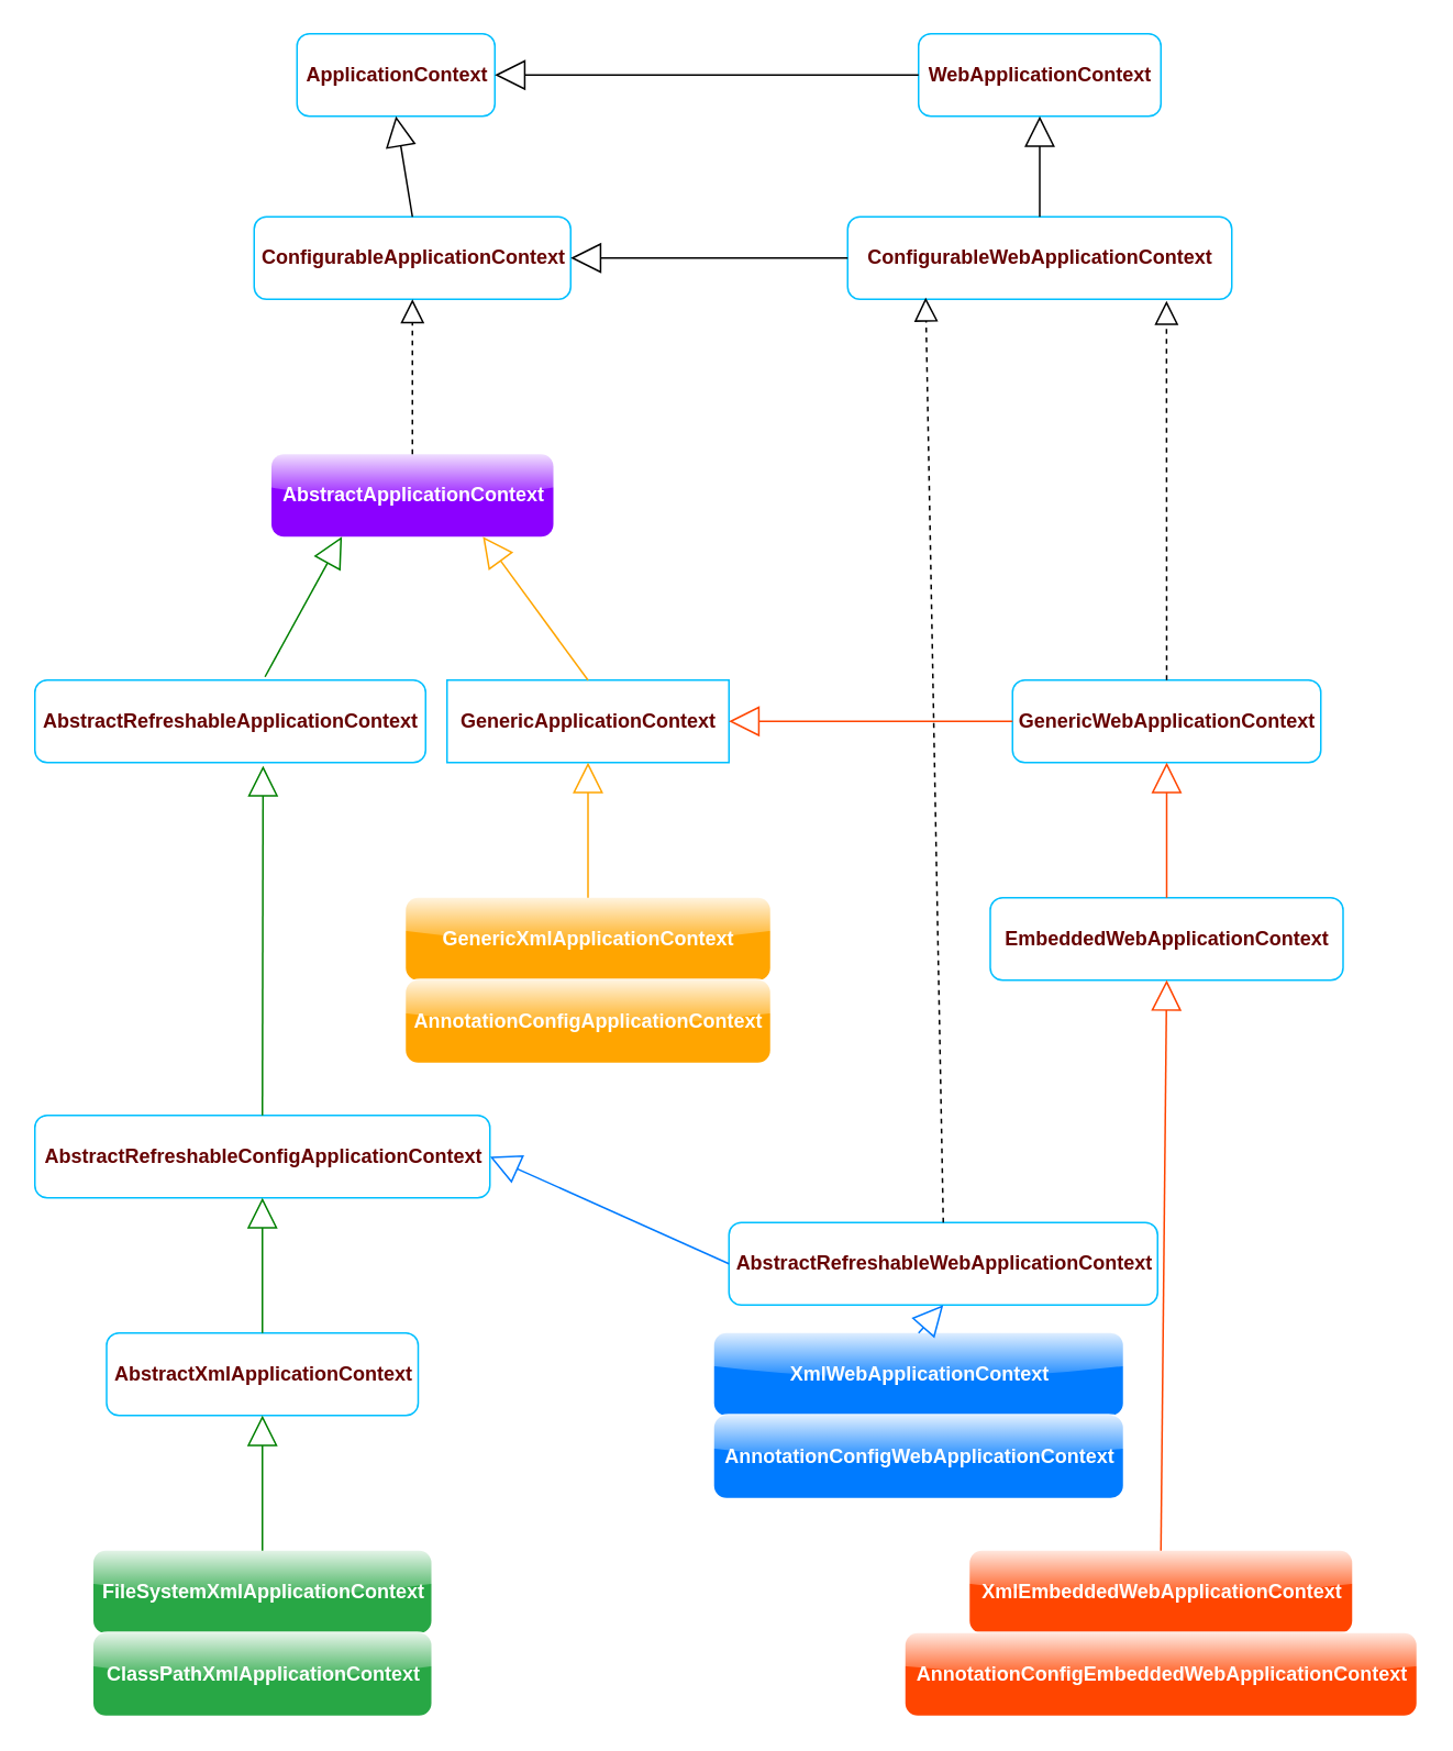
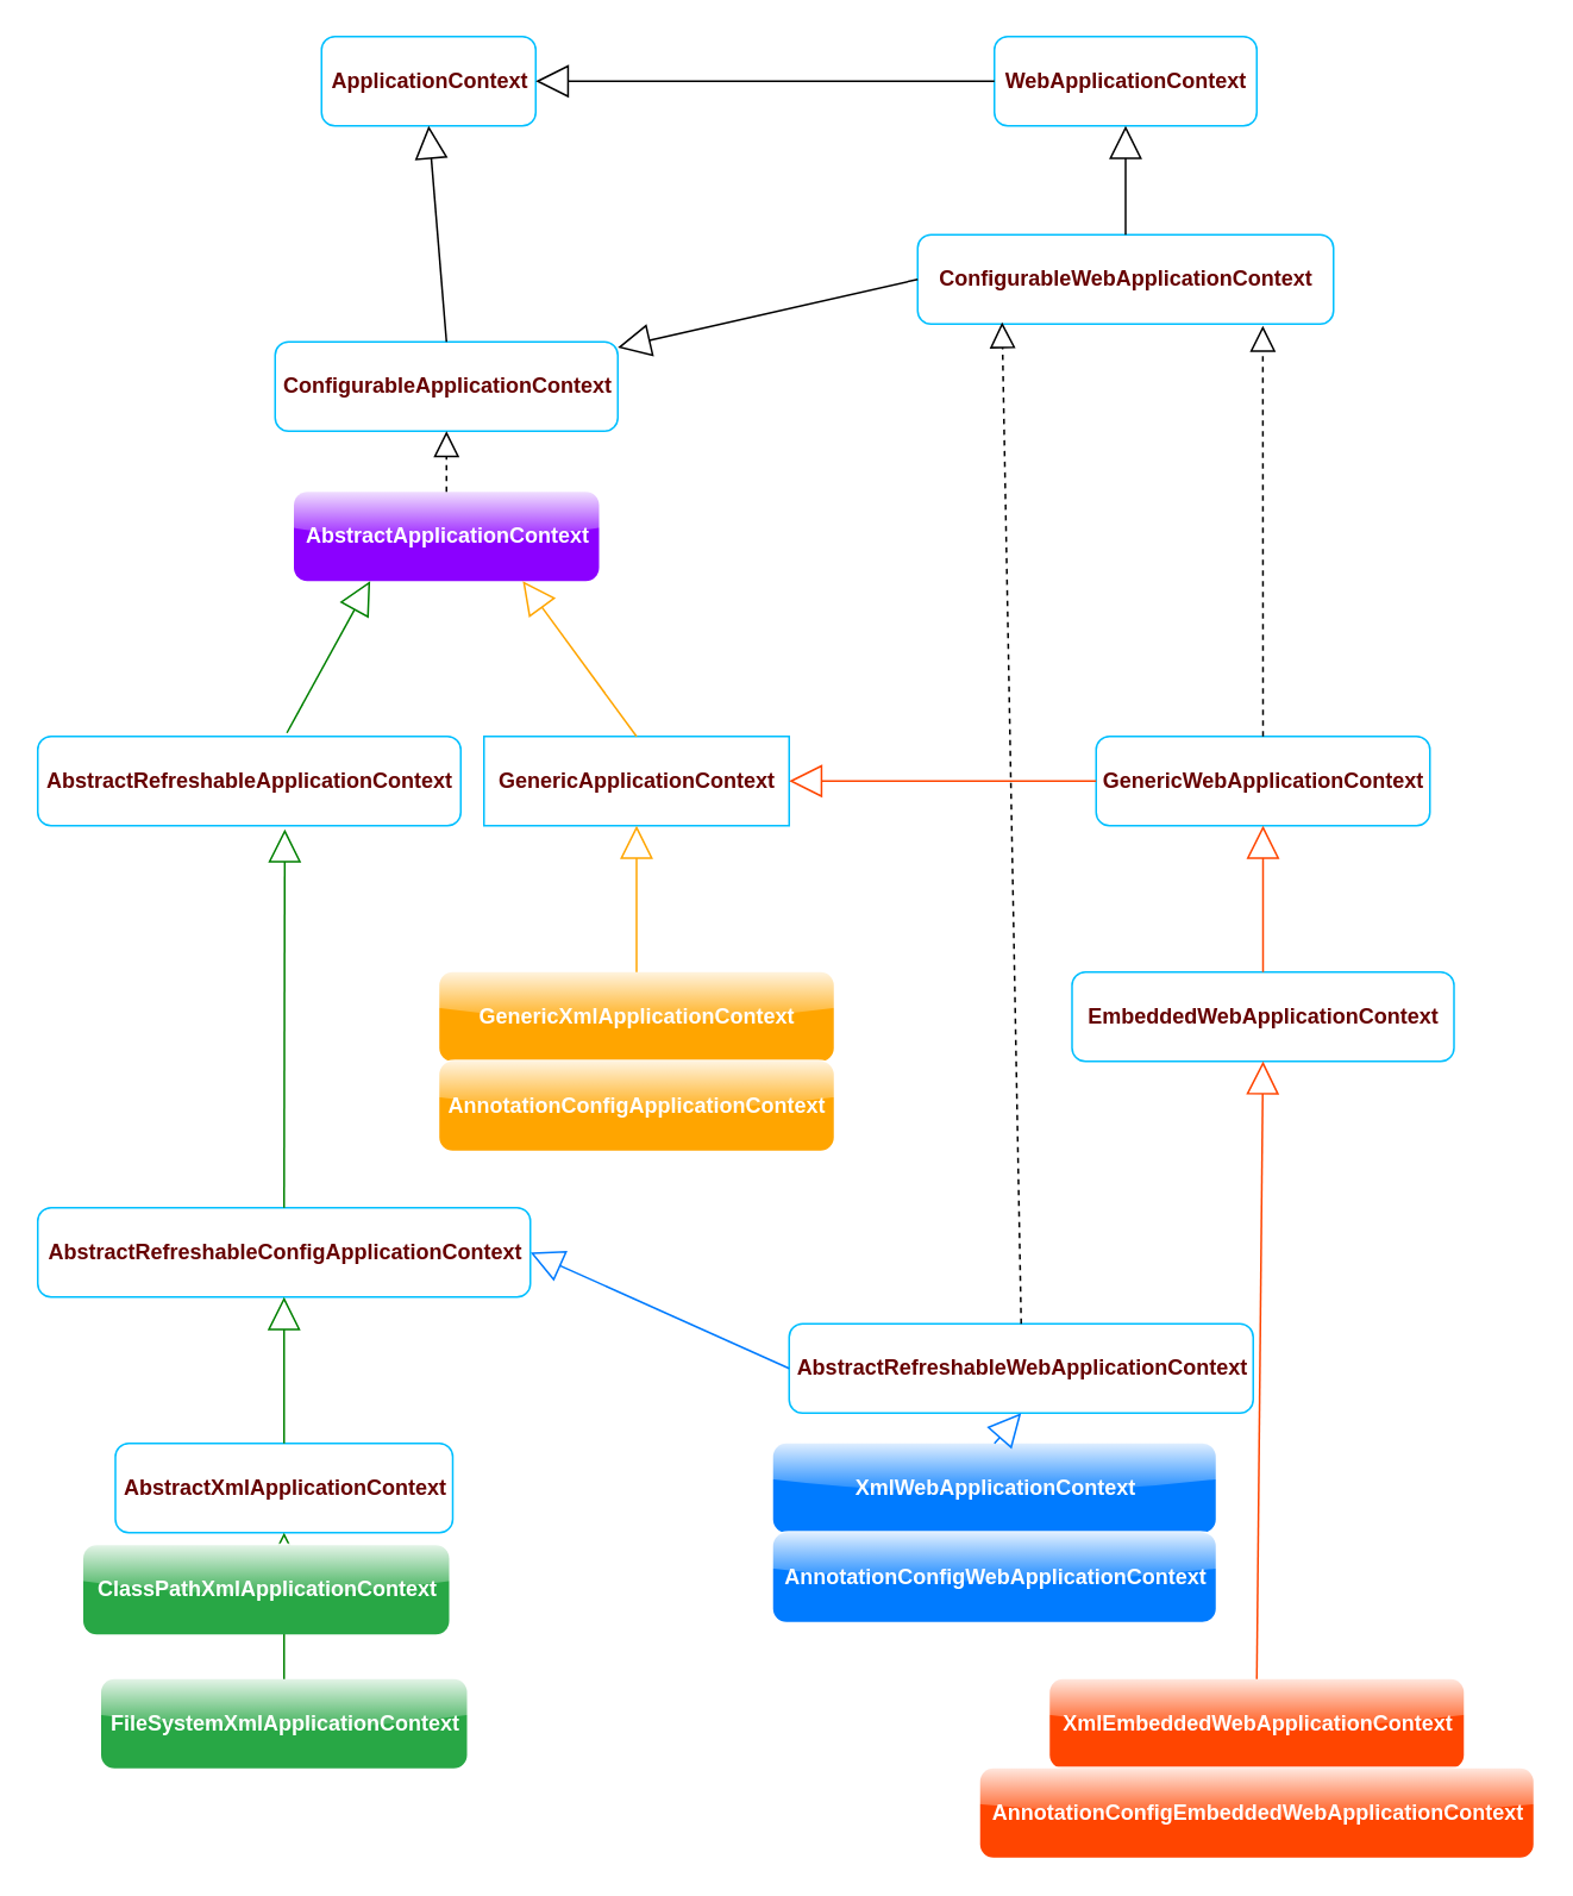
  <mxCell id="0" />
  <mxCell id="1" parent="0" />
  <mxCell id="2" value="&lt;b&gt;&lt;font color=&quot;#660000&quot;&gt;ApplicationContext&lt;/font&gt;&lt;/b&gt;" style="html=1;fillColor=none;strokeColor=#00BFFF;glass=1;rounded=1;comic=0;" parent="1" vertex="1"><mxGeometry x="179.5" y="20" width="120" height="50" as="geometry" /></mxCell>
- <mxCell id="3" value="&lt;b&gt;&lt;font color=&quot;#660000&quot;&gt;ConfigurableApplicationContext&lt;/font&gt;&lt;/b&gt;" style="html=1;fillColor=none;strokeColor=#00BFFF;glass=1;rounded=1;comic=0;" parent="1" vertex="1"><mxGeometry x="153.5" y="131" width="192" height="50" as="geometry" /></mxCell>
+ <mxCell id="3" value="&lt;b&gt;&lt;font color=&quot;#660000&quot;&gt;ConfigurableApplicationContext&lt;/font&gt;&lt;/b&gt;" style="html=1;fillColor=none;strokeColor=#00BFFF;glass=1;rounded=1;comic=0;" parent="1" vertex="1"><mxGeometry x="153.5" y="191" width="192" height="50" as="geometry" /></mxCell>
  <mxCell id="4" value="" style="endArrow=block;endSize=16;endFill=0;html=1;entryX=0.5;entryY=1;entryDx=0;entryDy=0;exitX=0.5;exitY=0;exitDx=0;exitDy=0;" parent="1" source="3" target="2" edge="1"><mxGeometry width="160" relative="1" as="geometry"><mxPoint x="320" y="194" as="sourcePoint" /><mxPoint x="480" y="194" as="targetPoint" /></mxGeometry></mxCell>
  <mxCell id="5" value="&lt;b&gt;&lt;font color=&quot;#660000&quot;&gt;WebApplicationContext&lt;/font&gt;&lt;/b&gt;" style="html=1;fillColor=none;strokeColor=#00BFFF;glass=1;rounded=1;comic=0;" parent="1" vertex="1"><mxGeometry x="556.5" y="20" width="147" height="50" as="geometry" /></mxCell>
  <mxCell id="6" value="" style="endArrow=block;endSize=16;endFill=0;html=1;" parent="1" source="5" target="2" edge="1"><mxGeometry width="160" relative="1" as="geometry"><mxPoint x="360.806" y="148" as="sourcePoint" /><mxPoint x="431" y="80" as="targetPoint" /></mxGeometry></mxCell>
  <mxCell id="7" value="&lt;b&gt;&lt;font color=&quot;#ffffff&quot;&gt;AbstractApplicationContext&lt;/font&gt;&lt;/b&gt;" style="html=1;fillColor=#8B00FF;strokeColor=none;glass=1;rounded=1;comic=0;" parent="1" vertex="1"><mxGeometry x="164" y="275" width="171" height="50" as="geometry" /></mxCell>
  <mxCell id="8" value="&lt;b&gt;&lt;font color=&quot;#660000&quot;&gt;ConfigurableWebApplicationContext&lt;/font&gt;&lt;/b&gt;" style="html=1;fillColor=none;strokeColor=#00BFFF;glass=1;rounded=1;comic=0;" parent="1" vertex="1"><mxGeometry x="513.5" y="131" width="233" height="50" as="geometry" /></mxCell>
  <mxCell id="9" value="" style="endArrow=block;endSize=16;endFill=0;html=1;entryX=0.5;entryY=1;entryDx=0;entryDy=0;" parent="1" source="8" target="5" edge="1"><mxGeometry width="160" relative="1" as="geometry"><mxPoint x="552.436" y="289" as="sourcePoint" /><mxPoint x="621.5" y="219" as="targetPoint" /></mxGeometry></mxCell>
  <mxCell id="10" value="" style="endArrow=block;endSize=16;endFill=0;html=1;exitX=0;exitY=0.5;exitDx=0;exitDy=0;" parent="1" source="8" target="3" edge="1"><mxGeometry width="160" relative="1" as="geometry"><mxPoint x="373.436" y="289" as="sourcePoint" /><mxPoint x="396.25" y="188" as="targetPoint" /></mxGeometry></mxCell>
  <mxCell id="11" value="" style="endArrow=block;dashed=1;endFill=0;endSize=12;html=1;entryX=0.5;entryY=1;entryDx=0;entryDy=0;" parent="1" source="7" target="3" edge="1"><mxGeometry width="160" relative="1" as="geometry"><mxPoint x="164" y="346" as="sourcePoint" /><mxPoint x="324" y="346" as="targetPoint" /></mxGeometry></mxCell>
  <mxCell id="12" value="&lt;b&gt;&lt;font color=&quot;#660000&quot;&gt;AbstractRefreshableApplicationContext&lt;/font&gt;&lt;/b&gt;" style="html=1;fillColor=none;strokeColor=#00BFFF;glass=1;rounded=1;comic=0;" parent="1" vertex="1"><mxGeometry x="20.5" y="412" width="237" height="50" as="geometry" /></mxCell>
  <mxCell id="13" value="" style="endArrow=block;endSize=16;endFill=0;html=1;exitX=0.589;exitY=-0.04;exitDx=0;exitDy=0;entryX=0.25;entryY=1;entryDx=0;entryDy=0;exitPerimeter=0;strokeColor=#008000;" parent="1" source="12" target="7" edge="1"><mxGeometry width="160" relative="1" as="geometry"><mxPoint x="249" y="412" as="sourcePoint" /><mxPoint x="174" y="334" as="targetPoint" /></mxGeometry></mxCell>
  <mxCell id="14" value="&lt;b&gt;&lt;font color=&quot;#660000&quot;&gt;GenericApplicationContext&lt;/font&gt;&lt;/b&gt;" style="html=1;fillColor=none;strokeColor=#00BFFF;glass=1;comic=0;rounded=0;" parent="1" vertex="1"><mxGeometry x="270.5" y="412" width="171" height="50" as="geometry" /></mxCell>
  <mxCell id="15" value="" style="endArrow=block;endSize=16;endFill=0;html=1;entryX=0.75;entryY=1;entryDx=0;entryDy=0;exitX=0.5;exitY=0;exitDx=0;exitDy=0;strokeColor=#FFA500;" parent="1" source="14" target="7" edge="1"><mxGeometry width="160" relative="1" as="geometry"><mxPoint x="434.75" y="417" as="sourcePoint" /><mxPoint x="324" y="330" as="targetPoint" /></mxGeometry></mxCell>
  <mxCell id="16" value="&lt;b&gt;&lt;font color=&quot;#660000&quot;&gt;AbstractRefreshableWebApplicationContext&lt;/font&gt;&lt;/b&gt;" style="html=1;fillColor=none;strokeColor=#00BFFF;glass=1;rounded=1;comic=0;" parent="1" vertex="1"><mxGeometry x="441.5" y="741" width="260" height="50" as="geometry" /></mxCell>
  <mxCell id="17" value="" style="endArrow=block;dashed=1;endFill=0;endSize=12;html=1;entryX=0.203;entryY=0.98;entryDx=0;entryDy=0;exitX=0.5;exitY=0;exitDx=0;exitDy=0;entryPerimeter=0;" parent="1" source="16" target="8" edge="1"><mxGeometry width="160" relative="1" as="geometry"><mxPoint x="527.638" y="412" as="sourcePoint" /><mxPoint x="549" y="325" as="targetPoint" /></mxGeometry></mxCell>
  <mxCell id="18" value="" style="endArrow=block;endSize=16;endFill=0;html=1;entryX=1;entryY=0.5;entryDx=0;entryDy=0;exitX=0;exitY=0.5;exitDx=0;exitDy=0;strokeColor=#007BFF;" parent="1" source="16" target="24" edge="1"><mxGeometry width="160" relative="1" as="geometry"><mxPoint x="421" y="550" as="sourcePoint" /><mxPoint x="371.923" y="462" as="targetPoint" /></mxGeometry></mxCell>
  <mxCell id="19" value="&lt;b&gt;&lt;font color=&quot;#660000&quot;&gt;GenericWebApplicationContext&lt;/font&gt;&lt;/b&gt;" style="html=1;fillColor=none;strokeColor=#00BFFF;glass=1;rounded=1;comic=0;" parent="1" vertex="1"><mxGeometry x="613.5" y="412" width="187" height="50" as="geometry" /></mxCell>
  <mxCell id="20" value="" style="endArrow=block;dashed=1;endFill=0;endSize=12;html=1;exitX=0.5;exitY=0;exitDx=0;exitDy=0;entryX=0.83;entryY=1.02;entryDx=0;entryDy=0;entryPerimeter=0;" parent="1" source="19" target="8" edge="1"><mxGeometry width="160" relative="1" as="geometry"><mxPoint x="576" y="549" as="sourcePoint" /><mxPoint x="718" y="188" as="targetPoint" /></mxGeometry></mxCell>
  <mxCell id="21" value="" style="endArrow=block;endSize=16;endFill=0;html=1;entryX=1;entryY=0.5;entryDx=0;entryDy=0;exitX=0;exitY=0.5;exitDx=0;exitDy=0;strokeColor=#FF4500;" parent="1" source="19" target="14" edge="1"><mxGeometry width="160" relative="1" as="geometry"><mxPoint x="359.5" y="566" as="sourcePoint" /><mxPoint x="139.25" y="479" as="targetPoint" /></mxGeometry></mxCell>
  <mxCell id="22" value="&lt;b&gt;&lt;font color=&quot;#ffffff&quot;&gt;GenericXmlApplicationContext&lt;/font&gt;&lt;/b&gt;" style="html=1;fillColor=#FFA500;strokeColor=none;glass=1;rounded=1;comic=0;gradientColor=none;" parent="1" vertex="1"><mxGeometry x="245.5" y="544" width="221" height="50" as="geometry" /></mxCell>
  <mxCell id="23" value="" style="endArrow=block;endSize=16;endFill=0;html=1;entryX=0.5;entryY=1;entryDx=0;entryDy=0;exitX=0.5;exitY=0;exitDx=0;exitDy=0;strokeColor=#FFA500;" parent="1" source="22" target="14" edge="1"><mxGeometry width="160" relative="1" as="geometry"><mxPoint x="295.25" y="549" as="sourcePoint" /><mxPoint x="44.174" y="463" as="targetPoint" /></mxGeometry></mxCell>
  <mxCell id="24" value="&lt;b&gt;&lt;font color=&quot;#660000&quot;&gt;AbstractRefreshableConfigApplicationContext&lt;/font&gt;&lt;/b&gt;" style="html=1;fillColor=none;strokeColor=#00BFFF;glass=1;rounded=1;comic=0;" parent="1" vertex="1"><mxGeometry x="20.5" y="676" width="276" height="50" as="geometry" /></mxCell>
  <mxCell id="25" value="" style="endArrow=block;endSize=16;endFill=0;html=1;entryX=0.584;entryY=1.04;entryDx=0;entryDy=0;exitX=0.5;exitY=0;exitDx=0;exitDy=0;entryPerimeter=0;strokeColor=#008000;" parent="1" source="24" target="12" edge="1"><mxGeometry width="160" relative="1" as="geometry"><mxPoint x="402.25" y="687" as="sourcePoint" /><mxPoint x="151.174" y="601" as="targetPoint" /></mxGeometry></mxCell>
  <mxCell id="26" value="&lt;b&gt;&lt;font color=&quot;#660000&quot;&gt;AbstractXmlApplicationContext&lt;/font&gt;&lt;/b&gt;" style="html=1;fillColor=none;strokeColor=#00BFFF;glass=1;rounded=1;comic=0;" parent="1" vertex="1"><mxGeometry x="64" y="808" width="189" height="50" as="geometry" /></mxCell>
  <mxCell id="27" value="" style="endArrow=block;endSize=16;endFill=0;html=1;exitX=0.5;exitY=0;exitDx=0;exitDy=0;strokeColor=#008000;" parent="1" source="26" target="24" edge="1"><mxGeometry width="160" relative="1" as="geometry"><mxPoint x="159" y="811" as="sourcePoint" /><mxPoint x="156.75" y="725.5" as="targetPoint" /></mxGeometry></mxCell>
  <mxCell id="28" value="&lt;b&gt;&lt;font color=&quot;#ffffff&quot;&gt;FileSystemXmlApplicationContext&lt;/font&gt;&lt;/b&gt;&lt;b&gt;&lt;br&gt;&lt;/b&gt;" style="html=1;fillColor=#28A745;strokeColor=none;glass=1;rounded=1;comic=0;gradientColor=none;" parent="1" vertex="1"><mxGeometry x="56" y="940" width="205" height="50" as="geometry" /></mxCell>
  <mxCell id="29" value="" style="endArrow=block;endSize=16;endFill=0;html=1;entryX=0.5;entryY=1;entryDx=0;entryDy=0;strokeColor=#008000;" parent="1" source="28" target="26" edge="1"><mxGeometry width="160" relative="1" as="geometry"><mxPoint x="138.5" y="940" as="sourcePoint" /><mxPoint x="138.5" y="858" as="targetPoint" /></mxGeometry></mxCell>
  <mxCell id="30" value="&lt;b&gt;&lt;font color=&quot;#ffffff&quot;&gt;XmlWebApplicationContext&lt;/font&gt;&lt;/b&gt;" style="html=1;fillColor=#007BFF;strokeColor=none;glass=1;rounded=1;comic=0;gradientColor=none;" parent="1" vertex="1"><mxGeometry x="432.5" y="808" width="248" height="50" as="geometry" /></mxCell>
  <mxCell id="31" value="" style="endArrow=block;endSize=16;endFill=0;html=1;exitX=0.5;exitY=0;exitDx=0;exitDy=0;entryX=0.5;entryY=1;entryDx=0;entryDy=0;strokeColor=#007BFF;" parent="1" source="30" target="16" edge="1"><mxGeometry width="160" relative="1" as="geometry"><mxPoint x="588" y="801" as="sourcePoint" /><mxPoint x="588" y="719" as="targetPoint" /></mxGeometry></mxCell>
- <mxCell id="32" value="&lt;b&gt;&lt;font color=&quot;#ffffff&quot;&gt;ClassPathXmlApplicationContext&lt;/font&gt;&lt;/b&gt;" style="html=1;fillColor=#28A745;strokeColor=none;glass=1;rounded=1;comic=0;gradientColor=none;" parent="1" vertex="1"><mxGeometry x="56" y="990" width="205" height="50" as="geometry" /></mxCell>
+ <mxCell id="32" value="&lt;b&gt;&lt;font color=&quot;#ffffff&quot;&gt;ClassPathXmlApplicationContext&lt;/font&gt;&lt;/b&gt;" style="html=1;fillColor=#28A745;strokeColor=none;glass=1;rounded=1;comic=0;gradientColor=none;" parent="1" vertex="1"><mxGeometry x="46" y="865" width="205" height="50" as="geometry" /></mxCell>
  <mxCell id="33" value="&lt;b&gt;&lt;font color=&quot;#ffffff&quot;&gt;AnnotationConfigWebApplicationContext&lt;/font&gt;&lt;/b&gt;" style="html=1;fillColor=#007BFF;strokeColor=none;glass=1;rounded=1;comic=0;gradientColor=none;" parent="1" vertex="1"><mxGeometry x="432.5" y="858" width="248" height="50" as="geometry" /></mxCell>
  <mxCell id="34" value="&lt;b&gt;&lt;font color=&quot;#660000&quot;&gt;EmbeddedWebApplicationContext&lt;/font&gt;&lt;/b&gt;" style="html=1;fillColor=none;strokeColor=#00BFFF;glass=1;rounded=1;comic=0;" parent="1" vertex="1"><mxGeometry x="600" y="544" width="214" height="50" as="geometry" /></mxCell>
  <mxCell id="35" value="" style="endArrow=block;endSize=16;endFill=0;html=1;strokeColor=#FF4500;" parent="1" source="34" target="19" edge="1"><mxGeometry width="160" relative="1" as="geometry"><mxPoint x="716.5" y="545" as="sourcePoint" /><mxPoint x="716.5" y="463" as="targetPoint" /></mxGeometry></mxCell>
  <mxCell id="36" value="&lt;b&gt;&lt;font color=&quot;#ffffff&quot;&gt;XmlEmbeddedWebApplicationContext&lt;/font&gt;&lt;/b&gt;" style="html=1;fillColor=#FF4500;strokeColor=none;glass=1;rounded=1;comic=0;gradientColor=none;" parent="1" vertex="1"><mxGeometry x="587.5" y="940" width="232" height="50" as="geometry" /></mxCell>
  <mxCell id="37" value="&lt;b&gt;&lt;font color=&quot;#ffffff&quot;&gt;AnnotationConfigEmbeddedWebApplicationContext&lt;/font&gt;&lt;/b&gt;" style="html=1;fillColor=#FF4500;strokeColor=none;glass=1;rounded=1;comic=0;gradientColor=none;" parent="1" vertex="1"><mxGeometry x="548.5" y="990" width="310" height="50" as="geometry" /></mxCell>
  <mxCell id="38" value="" style="endArrow=block;endSize=16;endFill=0;html=1;entryX=0.5;entryY=1;entryDx=0;entryDy=0;exitX=0.5;exitY=0;exitDx=0;exitDy=0;strokeColor=#FF4500;" parent="1" source="36" target="34" edge="1"><mxGeometry width="160" relative="1" as="geometry"><mxPoint x="734.5" y="758" as="sourcePoint" /><mxPoint x="734.5" y="676" as="targetPoint" /></mxGeometry></mxCell>
  <mxCell id="39" value="&lt;b&gt;&lt;font color=&quot;#ffffff&quot;&gt;AnnotationConfigApplicationContext&lt;/font&gt;&lt;/b&gt;" style="html=1;fillColor=#FFA500;strokeColor=none;glass=1;rounded=1;comic=0;gradientColor=none;" parent="1" vertex="1"><mxGeometry x="245.5" y="594" width="221" height="50" as="geometry" /></mxCell>
